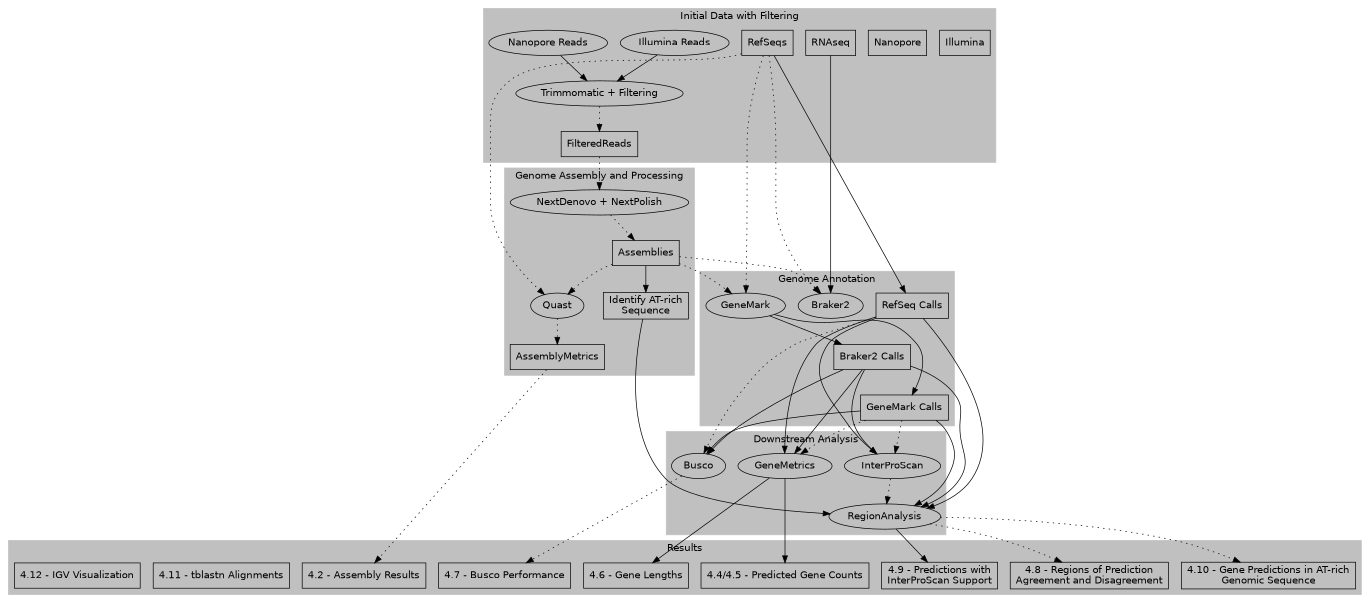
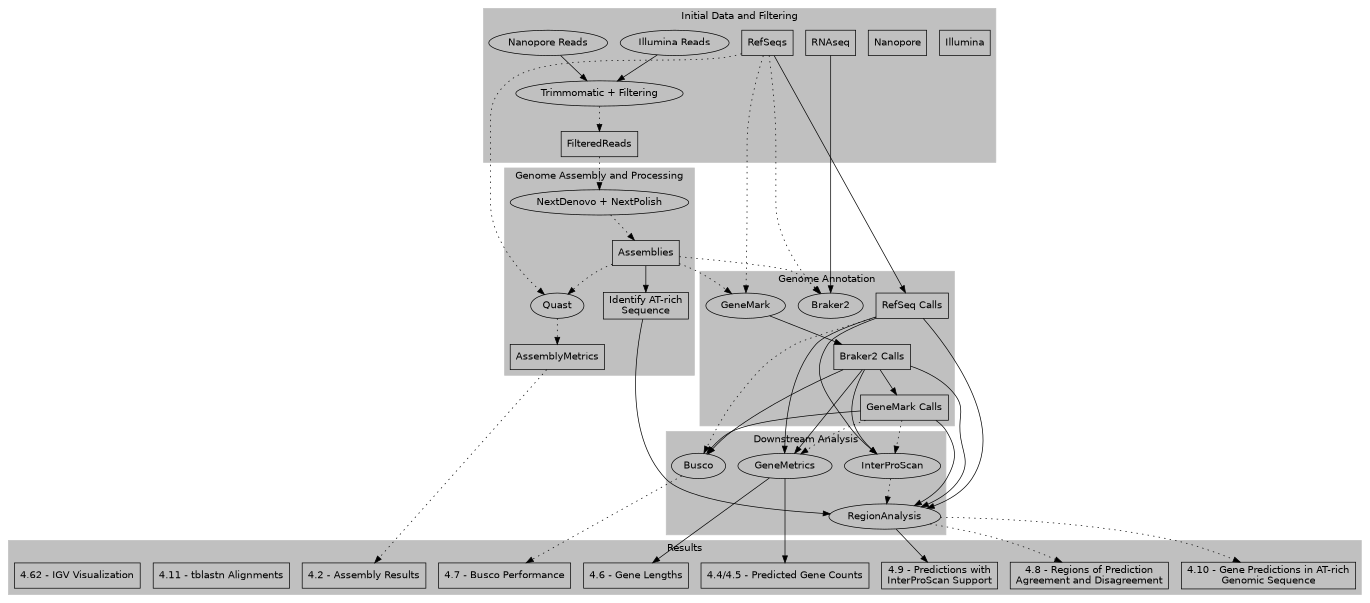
  digraph {
    fontname="DejaVu Sans"
    node [fontname="DejaVu Sans" shape=rectangle]
    edge [fontname="DejaVu Sans" style=solid]
    Illumina
    Nanopore
    "Illumina Reads" [shape=""]
    "Trimmomatic + Filtering" [shape=""]
    "Nanopore Reads" [shape=""]
    RefSeqs
    RNAseq
    FilteredReads
    "NextDenovo + NextPolish" [shape=""]
    AssemblyMetrics
    Assemblies
    "Identify AT-rich\nSequence"
    Quast [shape=""]
    "GeneMark Calls"
    "Braker2 Calls"
    GeneMark [shape=""]
    Braker2 [shape=""]
    "RefSeq Calls"
    Busco [shape=""]
    GeneMetrics [shape=""]
    InterProScan [shape=""]
    RegionAnalysis [shape=""]
    "4.2 - Assembly Results"
    "4.4/4.5 - Predicted Gene Counts"
    "4.6 - Gene Lengths"
    "4.10 - Gene Predictions in AT-rich\nGenomic Sequence"
    "4.7 - Busco Performance"
    "4.8 - Regions of Prediction\nAgreement and Disagreement"
    "4.9 - Predictions with\nInterProScan Support"
    "4.11 - tblastn Alignments"
-   "4.12 - IGV Visualization"
+   "4.12 - IGV Visualization" [label="4.62 - IGV Visualization"]
    subgraph cluster_1 {
      color=gray
-     label="Initial Data with Filtering"
+     label="Initial Data and Filtering"
      style=filled
      Illumina
      Nanopore
      "Illumina Reads"
      "Trimmomatic + Filtering"
      "Nanopore Reads"
      RefSeqs
      RNAseq
      FilteredReads
    }
    subgraph cluster_2 {
      color=gray
      label="Genome Assembly and Processing"
      style=filled
      "NextDenovo + NextPolish"
      AssemblyMetrics
      Assemblies
      "Identify AT-rich\nSequence"
      Quast
    }
    subgraph cluster_3 {
      color=gray
      label="Genome Annotation"
      style=filled
      "GeneMark Calls"
      "Braker2 Calls"
      GeneMark
      Braker2
      "RefSeq Calls"
    }
    subgraph cluster_4 {
      color=gray
      style=filled
    }
    subgraph cluster_5 {
      color=gray
      label="Downstream Analysis"
      style=filled
      Busco
      GeneMetrics
      InterProScan
      RegionAnalysis
    }
    subgraph cluster_6 {
      color=gray
      label=Results
      style=filled
      "4.2 - Assembly Results"
      "4.4/4.5 - Predicted Gene Counts"
      "4.6 - Gene Lengths"
      "4.10 - Gene Predictions in AT-rich\nGenomic Sequence"
      "4.7 - Busco Performance"
      "4.8 - Regions of Prediction\nAgreement and Disagreement"
      "4.9 - Predictions with\nInterProScan Support"
      "4.11 - tblastn Alignments"
      "4.12 - IGV Visualization"
    }
    "Illumina Reads" -> "Trimmomatic + Filtering"
    "Trimmomatic + Filtering" -> FilteredReads [style=dotted]
    "Nanopore Reads" -> "Trimmomatic + Filtering"
    RefSeqs -> Quast [style=dotted]
    RefSeqs -> GeneMark [style=dotted]
    RefSeqs -> Braker2 [style=dotted]
    RefSeqs -> "RefSeq Calls"
    RNAseq -> Braker2
    FilteredReads -> "NextDenovo + NextPolish" [style=dotted]
    "NextDenovo + NextPolish" -> Assemblies [style=dotted]
    AssemblyMetrics -> "4.2 - Assembly Results" [style=dotted]
    Assemblies -> "Identify AT-rich\nSequence"
    Assemblies -> Quast [style=dotted]
    Assemblies -> GeneMark [style=dotted]
    Assemblies -> Braker2 [style=dotted]
    "Identify AT-rich\nSequence" -> RegionAnalysis
    Quast -> AssemblyMetrics [style=dotted]
    "GeneMark Calls" -> Busco
    "GeneMark Calls" -> GeneMetrics [style=dotted]
    "GeneMark Calls" -> InterProScan [style=dotted]
    "GeneMark Calls" -> RegionAnalysis
    "Braker2 Calls" -> Busco
    "Braker2 Calls" -> GeneMetrics
    "Braker2 Calls" -> InterProScan
    "Braker2 Calls" -> RegionAnalysis
-   GeneMark -> "GeneMark Calls"
+   "Braker2 Calls" -> "GeneMark Calls"
    GeneMark -> "Braker2 Calls"
    "RefSeq Calls" -> Busco [style=dotted]
    "RefSeq Calls" -> GeneMetrics
    "RefSeq Calls" -> InterProScan
    "RefSeq Calls" -> RegionAnalysis
    Busco -> "4.7 - Busco Performance" [style=dotted]
    GeneMetrics -> "4.4/4.5 - Predicted Gene Counts"
    GeneMetrics -> "4.6 - Gene Lengths"
    InterProScan -> RegionAnalysis [style=dotted]
    RegionAnalysis -> "4.10 - Gene Predictions in AT-rich\nGenomic Sequence" [style=dotted]
    RegionAnalysis -> "4.8 - Regions of Prediction\nAgreement and Disagreement" [style=dotted]
    RegionAnalysis -> "4.9 - Predictions with\nInterProScan Support"
  }
